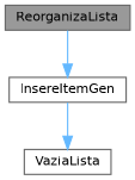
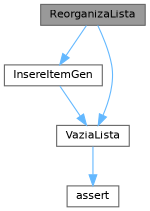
  digraph {
    rankdir=TB
    node [color=grey40 fillcolor=white fontname=Helvetica fontsize=10 shape=box style=filled]
    edge [color=steelblue1 fontname=Helvetica fontsize=10 labelfontname=Helvetica labelfontsize=10 style=solid]
    n1 [color=gray40 fillcolor=grey60 fontcolor=black height=0.2 label=ReorganizaLista width=0.4]
    n2 [height=0.2 label=InsereItemGen width=0.4]
    n3 [height=0.2 label=VaziaLista width=0.4]
+   n4 [height=0.2 label=assert width=0.4]
    n1 -> n2
+   n1 -> n3
    n2 -> n3
+   n3 -> n4
  }
